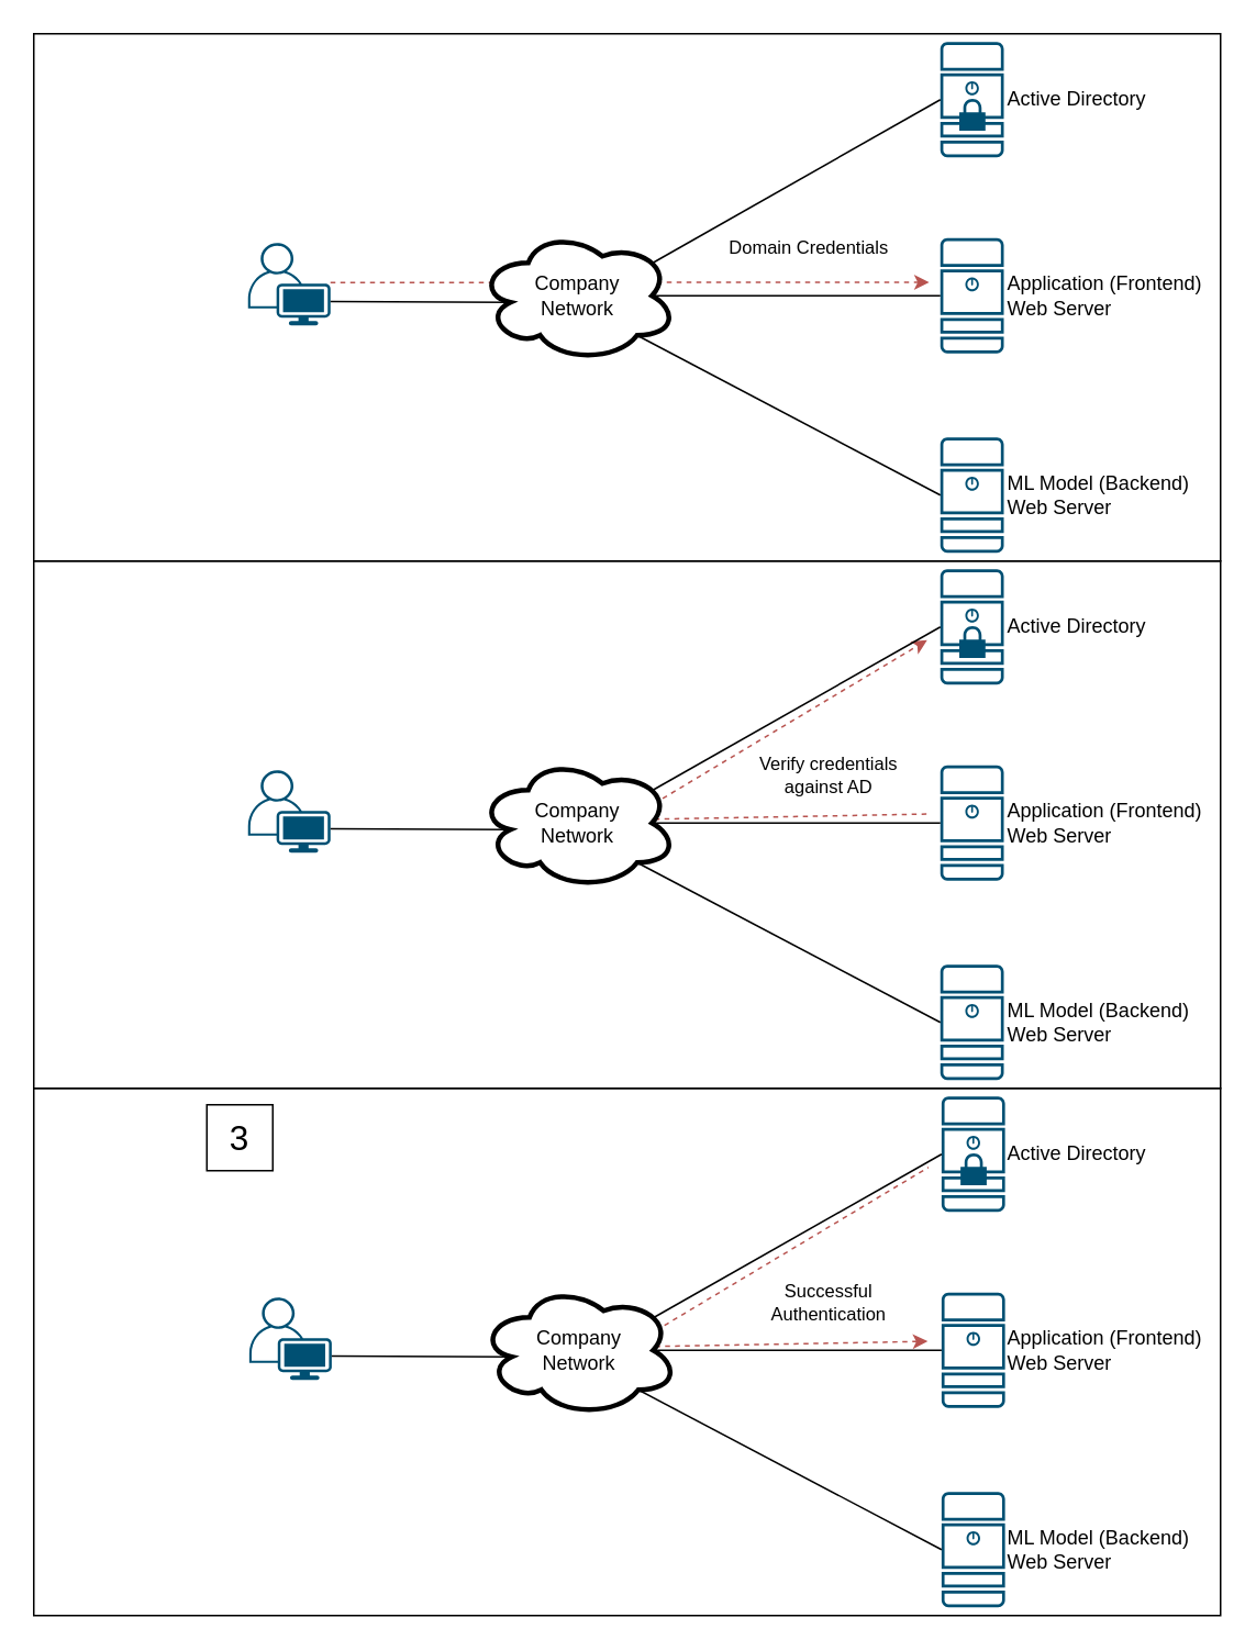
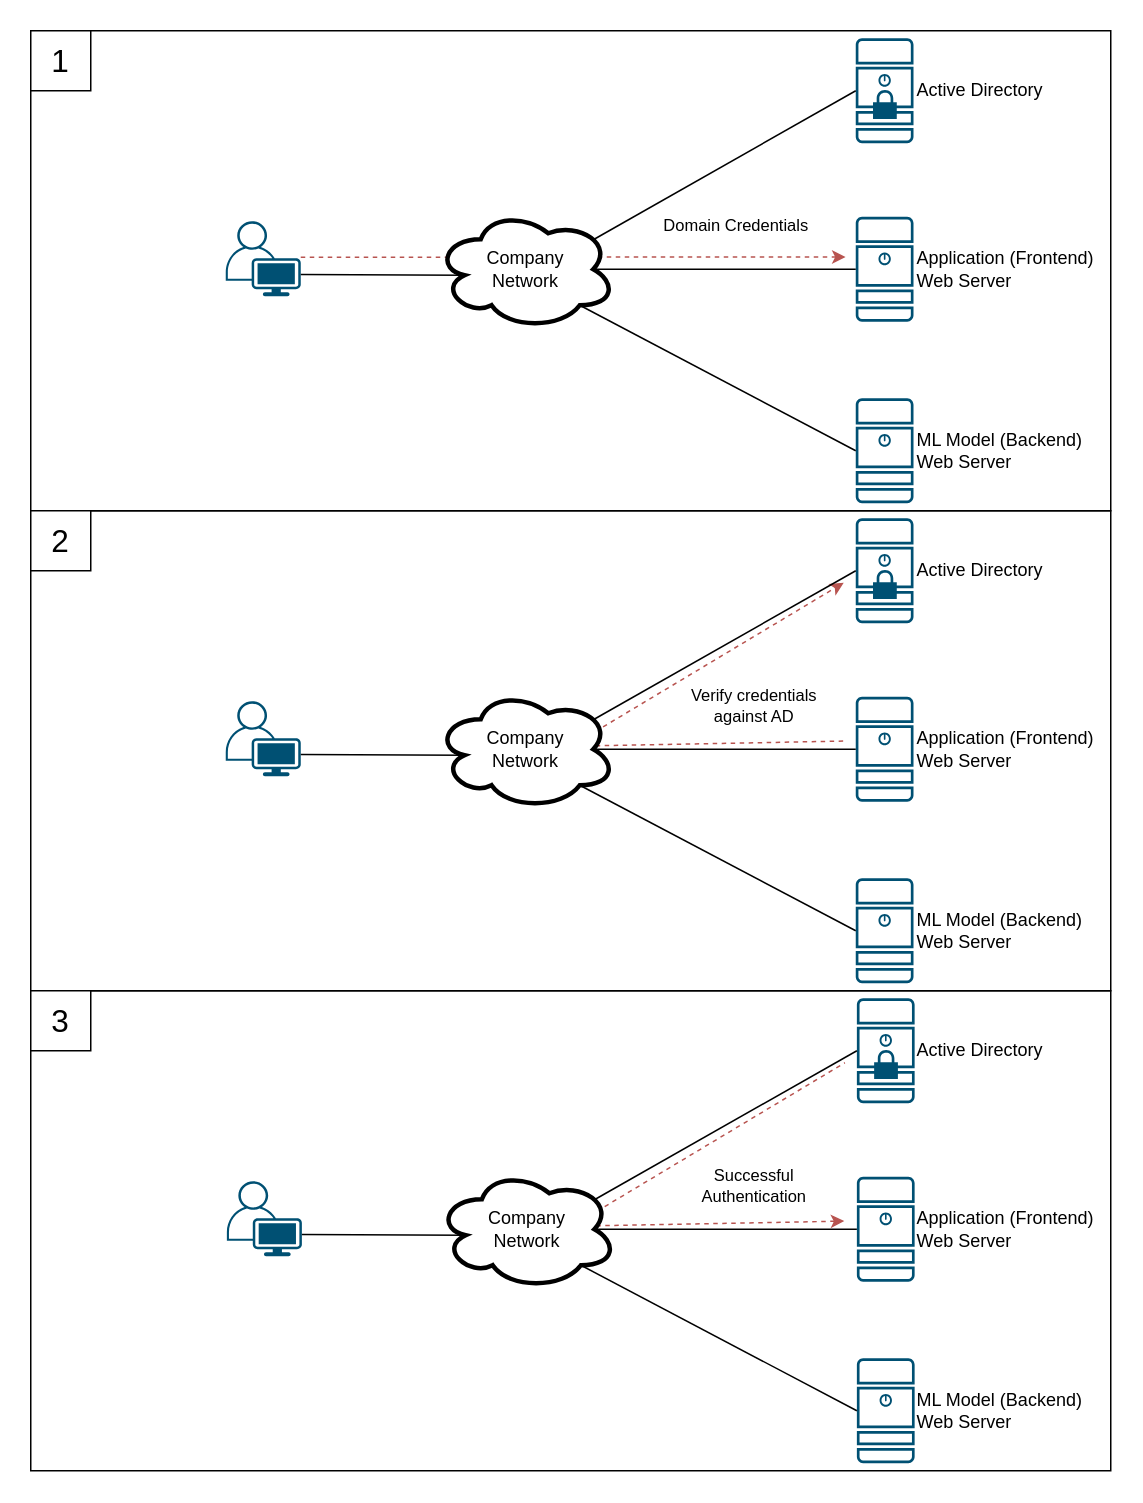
  <mxCell id="0" />
  <mxCell id="1" parent="0" />
  <mxCell id="2" value="" style="rounded=0;whiteSpace=wrap;html=1;" parent="1" vertex="1"><mxGeometry x="20" y="660" width="720" height="320" as="geometry" /></mxCell>
  <mxCell id="3" value="" style="rounded=0;whiteSpace=wrap;html=1;" parent="1" vertex="1"><mxGeometry x="20" y="340" width="720" height="320" as="geometry" /></mxCell>
  <mxCell id="4" value="" style="endArrow=classic;dashed=1;html=1;endFill=1;fillColor=#f8cecc;strokeColor=#b85450;exitX=-0.218;exitY=0.451;exitDx=0;exitDy=0;exitPerimeter=0;" parent="1" edge="1"><mxGeometry width="50" height="50" relative="1" as="geometry"><mxPoint x="561.607" y="493.57" as="sourcePoint" /><mxPoint x="562" y="388" as="targetPoint" /><Array as="points"><mxPoint x="380" y="497" /></Array></mxGeometry></mxCell>
  <mxCell id="5" value="Verify credentials&lt;br&gt;against AD" style="edgeLabel;html=1;align=center;verticalAlign=middle;resizable=0;points=[];" parent="4" vertex="1" connectable="0"><mxGeometry x="0.608" y="2" relative="1" as="geometry"><mxPoint x="6.15" y="44.26" as="offset" /></mxGeometry></mxCell>
  <mxCell id="6" value="" style="rounded=0;whiteSpace=wrap;html=1;" parent="1" vertex="1"><mxGeometry x="20" y="20" width="720" height="320" as="geometry" /></mxCell>
  <mxCell id="7" value="" style="endArrow=classic;dashed=1;html=1;endFill=1;entryX=-0.177;entryY=0.383;entryDx=0;entryDy=0;entryPerimeter=0;fillColor=#f8cecc;strokeColor=#b85450;" parent="1" target="12" edge="1"><mxGeometry width="50" height="50" relative="1" as="geometry"><mxPoint x="200" y="171" as="sourcePoint" /><mxPoint x="560" y="170" as="targetPoint" /></mxGeometry></mxCell>
  <mxCell id="8" value="Domain Credentials" style="edgeLabel;html=1;align=center;verticalAlign=middle;resizable=0;points=[];" parent="7" vertex="1" connectable="0"><mxGeometry x="0.608" y="2" relative="1" as="geometry"><mxPoint x="-2" y="-18.85" as="offset" /></mxGeometry></mxCell>
+ <mxCell id="9" value="&lt;font&gt;&lt;font style=&quot;font-size: 21px&quot;&gt;1&lt;/font&gt;&lt;br&gt;&lt;/font&gt;" style="whiteSpace=wrap;html=1;aspect=fixed;" parent="1" vertex="1"><mxGeometry x="20" y="20" width="40" height="40" as="geometry" /></mxCell>
  <mxCell id="10" value="ML Model (Backend)&lt;br&gt;Web Server" style="points=[[0.015,0.015,0],[0.985,0.015,0],[0.985,0.985,0],[0.015,0.985,0],[0.25,0,0],[0.5,0,0],[0.75,0,0],[1,0.25,0],[1,0.5,0],[1,0.75,0],[0.75,1,0],[0.5,1,0],[0.25,1,0],[0,0.75,0],[0,0.5,0],[0,0.25,0]];verticalLabelPosition=middle;html=1;verticalAlign=middle;aspect=fixed;align=left;pointerEvents=1;shape=mxgraph.cisco19.server;fillColor=#005073;strokeColor=none;labelPosition=right;" parent="1" vertex="1"><mxGeometry x="570" y="265" width="38.5" height="70" as="geometry" /></mxCell>
  <mxCell id="11" value="Active Directory" style="points=[[0.015,0.015,0],[0.985,0.015,0],[0.985,0.985,0],[0.015,0.985,0],[0.25,0,0],[0.5,0,0],[0.75,0,0],[1,0.25,0],[1,0.5,0],[1,0.75,0],[0.75,1,0],[0.5,1,0],[0.25,1,0],[0,0.75,0],[0,0.5,0],[0,0.25,0]];verticalLabelPosition=middle;html=1;verticalAlign=middle;aspect=fixed;align=left;pointerEvents=1;shape=mxgraph.cisco19.secure_server;fillColor=#005073;strokeColor=none;labelPosition=right;" parent="1" vertex="1"><mxGeometry x="570" y="25" width="38.5" height="70" as="geometry" /></mxCell>
  <mxCell id="12" value="Application (Frontend)&lt;br&gt;Web Server" style="points=[[0.015,0.015,0],[0.985,0.015,0],[0.985,0.985,0],[0.015,0.985,0],[0.25,0,0],[0.5,0,0],[0.75,0,0],[1,0.25,0],[1,0.5,0],[1,0.75,0],[0.75,1,0],[0.5,1,0],[0.25,1,0],[0,0.75,0],[0,0.5,0],[0,0.25,0]];verticalLabelPosition=middle;html=1;verticalAlign=middle;aspect=fixed;align=left;pointerEvents=1;shape=mxgraph.cisco19.server;fillColor=#005073;strokeColor=none;labelPosition=right;" parent="1" vertex="1"><mxGeometry x="570" y="144" width="38.5" height="70" as="geometry" /></mxCell>
  <mxCell id="13" value="Company&lt;br&gt;Network" style="ellipse;shape=cloud;whiteSpace=wrap;html=1;strokeWidth=3;fillColor=#FFFFFF;" parent="1" vertex="1"><mxGeometry x="290" y="139" width="120" height="80" as="geometry" /></mxCell>
  <mxCell id="14" value="" style="endArrow=none;html=1;exitX=0.88;exitY=0.25;exitDx=0;exitDy=0;exitPerimeter=0;entryX=0;entryY=0.5;entryDx=0;entryDy=0;entryPerimeter=0;" parent="1" source="13" target="11" edge="1"><mxGeometry width="50" height="50" relative="1" as="geometry"><mxPoint x="530" y="265" as="sourcePoint" /><mxPoint x="580" y="215" as="targetPoint" /></mxGeometry></mxCell>
  <mxCell id="15" value="" style="endArrow=none;html=1;exitX=0;exitY=0.5;exitDx=0;exitDy=0;exitPerimeter=0;entryX=0.875;entryY=0.5;entryDx=0;entryDy=0;entryPerimeter=0;" parent="1" source="12" target="13" edge="1"><mxGeometry width="50" height="50" relative="1" as="geometry"><mxPoint x="270" y="405" as="sourcePoint" /><mxPoint x="320" y="355" as="targetPoint" /></mxGeometry></mxCell>
  <mxCell id="16" value="" style="endArrow=none;html=1;entryX=0;entryY=0.5;entryDx=0;entryDy=0;entryPerimeter=0;exitX=0.8;exitY=0.8;exitDx=0;exitDy=0;exitPerimeter=0;" parent="1" source="13" target="10" edge="1"><mxGeometry width="50" height="50" relative="1" as="geometry"><mxPoint x="430" y="395" as="sourcePoint" /><mxPoint x="480" y="345" as="targetPoint" /></mxGeometry></mxCell>
  <mxCell id="17" value="" style="points=[[0.35,0,0],[0.98,0.51,0],[1,0.71,0],[0.67,1,0],[0,0.795,0],[0,0.65,0]];verticalLabelPosition=bottom;html=1;verticalAlign=top;aspect=fixed;align=center;pointerEvents=1;shape=mxgraph.cisco19.user;fillColor=#005073;strokeColor=none;" parent="1" vertex="1"><mxGeometry x="150" y="147" width="50" height="50" as="geometry" /></mxCell>
  <mxCell id="18" value="" style="endArrow=none;html=1;entryX=0.16;entryY=0.55;entryDx=0;entryDy=0;entryPerimeter=0;exitX=1;exitY=0.71;exitDx=0;exitDy=0;exitPerimeter=0;" parent="1" source="17" target="13" edge="1"><mxGeometry width="50" height="50" relative="1" as="geometry"><mxPoint x="250" y="185" as="sourcePoint" /><mxPoint x="330" y="169" as="targetPoint" /></mxGeometry></mxCell>
  <mxCell id="19" value="ML Model (Backend)&lt;br&gt;Web Server" style="points=[[0.015,0.015,0],[0.985,0.015,0],[0.985,0.985,0],[0.015,0.985,0],[0.25,0,0],[0.5,0,0],[0.75,0,0],[1,0.25,0],[1,0.5,0],[1,0.75,0],[0.75,1,0],[0.5,1,0],[0.25,1,0],[0,0.75,0],[0,0.5,0],[0,0.25,0]];verticalLabelPosition=middle;html=1;verticalAlign=middle;aspect=fixed;align=left;pointerEvents=1;shape=mxgraph.cisco19.server;fillColor=#005073;strokeColor=none;labelPosition=right;" parent="1" vertex="1"><mxGeometry x="570" y="585" width="38.5" height="70" as="geometry" /></mxCell>
  <mxCell id="20" value="Active Directory" style="points=[[0.015,0.015,0],[0.985,0.015,0],[0.985,0.985,0],[0.015,0.985,0],[0.25,0,0],[0.5,0,0],[0.75,0,0],[1,0.25,0],[1,0.5,0],[1,0.75,0],[0.75,1,0],[0.5,1,0],[0.25,1,0],[0,0.75,0],[0,0.5,0],[0,0.25,0]];verticalLabelPosition=middle;html=1;verticalAlign=middle;aspect=fixed;align=left;pointerEvents=1;shape=mxgraph.cisco19.secure_server;fillColor=#005073;strokeColor=none;labelPosition=right;" parent="1" vertex="1"><mxGeometry x="570" y="345" width="38.5" height="70" as="geometry" /></mxCell>
  <mxCell id="21" value="Application (Frontend)&lt;br&gt;Web Server" style="points=[[0.015,0.015,0],[0.985,0.015,0],[0.985,0.985,0],[0.015,0.985,0],[0.25,0,0],[0.5,0,0],[0.75,0,0],[1,0.25,0],[1,0.5,0],[1,0.75,0],[0.75,1,0],[0.5,1,0],[0.25,1,0],[0,0.75,0],[0,0.5,0],[0,0.25,0]];verticalLabelPosition=middle;html=1;verticalAlign=middle;aspect=fixed;align=left;pointerEvents=1;shape=mxgraph.cisco19.server;fillColor=#005073;strokeColor=none;labelPosition=right;" parent="1" vertex="1"><mxGeometry x="570" y="464" width="38.5" height="70" as="geometry" /></mxCell>
  <mxCell id="22" value="Company&lt;br&gt;Network" style="ellipse;shape=cloud;whiteSpace=wrap;html=1;strokeWidth=3;fillColor=#FFFFFF;" parent="1" vertex="1"><mxGeometry x="290" y="459" width="120" height="80" as="geometry" /></mxCell>
  <mxCell id="23" value="" style="endArrow=none;html=1;exitX=0.88;exitY=0.25;exitDx=0;exitDy=0;exitPerimeter=0;entryX=0;entryY=0.5;entryDx=0;entryDy=0;entryPerimeter=0;" parent="1" source="22" target="20" edge="1"><mxGeometry width="50" height="50" relative="1" as="geometry"><mxPoint x="530" y="585" as="sourcePoint" /><mxPoint x="580" y="535" as="targetPoint" /></mxGeometry></mxCell>
  <mxCell id="24" value="" style="endArrow=none;html=1;exitX=0;exitY=0.5;exitDx=0;exitDy=0;exitPerimeter=0;entryX=0.875;entryY=0.5;entryDx=0;entryDy=0;entryPerimeter=0;" parent="1" source="21" target="22" edge="1"><mxGeometry width="50" height="50" relative="1" as="geometry"><mxPoint x="270" y="725" as="sourcePoint" /><mxPoint x="320" y="675" as="targetPoint" /></mxGeometry></mxCell>
  <mxCell id="25" value="" style="endArrow=none;html=1;entryX=0;entryY=0.5;entryDx=0;entryDy=0;entryPerimeter=0;exitX=0.8;exitY=0.8;exitDx=0;exitDy=0;exitPerimeter=0;" parent="1" source="22" target="19" edge="1"><mxGeometry width="50" height="50" relative="1" as="geometry"><mxPoint x="430" y="715" as="sourcePoint" /><mxPoint x="480" y="665" as="targetPoint" /></mxGeometry></mxCell>
  <mxCell id="26" value="" style="points=[[0.35,0,0],[0.98,0.51,0],[1,0.71,0],[0.67,1,0],[0,0.795,0],[0,0.65,0]];verticalLabelPosition=bottom;html=1;verticalAlign=top;aspect=fixed;align=center;pointerEvents=1;shape=mxgraph.cisco19.user;fillColor=#005073;strokeColor=none;" parent="1" vertex="1"><mxGeometry x="150" y="467" width="50" height="50" as="geometry" /></mxCell>
  <mxCell id="27" value="" style="endArrow=none;html=1;entryX=0.16;entryY=0.55;entryDx=0;entryDy=0;entryPerimeter=0;exitX=1;exitY=0.71;exitDx=0;exitDy=0;exitPerimeter=0;" parent="1" source="26" target="22" edge="1"><mxGeometry width="50" height="50" relative="1" as="geometry"><mxPoint x="250" y="505" as="sourcePoint" /><mxPoint x="330" y="489" as="targetPoint" /></mxGeometry></mxCell>
- <mxCell id="29" value="&lt;font&gt;&lt;font style=&quot;font-size: 21px&quot;&gt;3&lt;/font&gt;&lt;br&gt;&lt;/font&gt;" style="whiteSpace=wrap;html=1;aspect=fixed;" parent="1" vertex="1"><mxGeometry x="125" y="670" width="40" height="40" as="geometry" /></mxCell>
+ <mxCell id="28" value="&lt;font&gt;&lt;font style=&quot;font-size: 21px&quot;&gt;2&lt;/font&gt;&lt;br&gt;&lt;/font&gt;" style="whiteSpace=wrap;html=1;aspect=fixed;" parent="1" vertex="1"><mxGeometry x="20" y="340" width="40" height="40" as="geometry" /></mxCell>
+ <mxCell id="29" value="&lt;font&gt;&lt;font style=&quot;font-size: 21px&quot;&gt;3&lt;/font&gt;&lt;br&gt;&lt;/font&gt;" style="whiteSpace=wrap;html=1;aspect=fixed;" parent="1" vertex="1"><mxGeometry x="20" y="660" width="40" height="40" as="geometry" /></mxCell>
  <mxCell id="30" value="" style="endArrow=none;dashed=1;html=1;endFill=0;fillColor=#f8cecc;strokeColor=#b85450;exitX=-0.218;exitY=0.451;exitDx=0;exitDy=0;exitPerimeter=0;startArrow=classic;startFill=1;" parent="1" edge="1"><mxGeometry width="50" height="50" relative="1" as="geometry"><mxPoint x="562.357" y="813.57" as="sourcePoint" /><mxPoint x="562.75" y="708" as="targetPoint" /><Array as="points"><mxPoint x="380.75" y="817" /></Array></mxGeometry></mxCell>
  <mxCell id="31" value="Successful&lt;br&gt;Authentication" style="edgeLabel;html=1;align=center;verticalAlign=middle;resizable=0;points=[];" parent="30" vertex="1" connectable="0"><mxGeometry x="0.608" y="2" relative="1" as="geometry"><mxPoint x="6.15" y="44.26" as="offset" /></mxGeometry></mxCell>
  <mxCell id="32" value="ML Model (Backend)&lt;br&gt;Web Server" style="points=[[0.015,0.015,0],[0.985,0.015,0],[0.985,0.985,0],[0.015,0.985,0],[0.25,0,0],[0.5,0,0],[0.75,0,0],[1,0.25,0],[1,0.5,0],[1,0.75,0],[0.75,1,0],[0.5,1,0],[0.25,1,0],[0,0.75,0],[0,0.5,0],[0,0.25,0]];verticalLabelPosition=middle;html=1;verticalAlign=middle;aspect=fixed;align=left;pointerEvents=1;shape=mxgraph.cisco19.server;fillColor=#005073;strokeColor=none;labelPosition=right;" parent="1" vertex="1"><mxGeometry x="570.75" y="905" width="38.5" height="70" as="geometry" /></mxCell>
  <mxCell id="33" value="Active Directory" style="points=[[0.015,0.015,0],[0.985,0.015,0],[0.985,0.985,0],[0.015,0.985,0],[0.25,0,0],[0.5,0,0],[0.75,0,0],[1,0.25,0],[1,0.5,0],[1,0.75,0],[0.75,1,0],[0.5,1,0],[0.25,1,0],[0,0.75,0],[0,0.5,0],[0,0.25,0]];verticalLabelPosition=middle;html=1;verticalAlign=middle;aspect=fixed;align=left;pointerEvents=1;shape=mxgraph.cisco19.secure_server;fillColor=#005073;strokeColor=none;labelPosition=right;" parent="1" vertex="1"><mxGeometry x="570.75" y="665" width="38.5" height="70" as="geometry" /></mxCell>
  <mxCell id="34" value="Application (Frontend)&lt;br&gt;Web Server" style="points=[[0.015,0.015,0],[0.985,0.015,0],[0.985,0.985,0],[0.015,0.985,0],[0.25,0,0],[0.5,0,0],[0.75,0,0],[1,0.25,0],[1,0.5,0],[1,0.75,0],[0.75,1,0],[0.5,1,0],[0.25,1,0],[0,0.75,0],[0,0.5,0],[0,0.25,0]];verticalLabelPosition=middle;html=1;verticalAlign=middle;aspect=fixed;align=left;pointerEvents=1;shape=mxgraph.cisco19.server;fillColor=#005073;strokeColor=none;labelPosition=right;" parent="1" vertex="1"><mxGeometry x="570.75" y="784" width="38.5" height="70" as="geometry" /></mxCell>
  <mxCell id="35" value="Company&lt;br&gt;Network" style="ellipse;shape=cloud;whiteSpace=wrap;html=1;strokeWidth=3;fillColor=#FFFFFF;" parent="1" vertex="1"><mxGeometry x="290.75" y="779" width="120" height="80" as="geometry" /></mxCell>
  <mxCell id="36" value="" style="endArrow=none;html=1;exitX=0.88;exitY=0.25;exitDx=0;exitDy=0;exitPerimeter=0;entryX=0;entryY=0.5;entryDx=0;entryDy=0;entryPerimeter=0;" parent="1" source="35" target="33" edge="1"><mxGeometry width="50" height="50" relative="1" as="geometry"><mxPoint x="530.75" y="905" as="sourcePoint" /><mxPoint x="580.75" y="855" as="targetPoint" /></mxGeometry></mxCell>
  <mxCell id="37" value="" style="endArrow=none;html=1;exitX=0;exitY=0.5;exitDx=0;exitDy=0;exitPerimeter=0;entryX=0.875;entryY=0.5;entryDx=0;entryDy=0;entryPerimeter=0;" parent="1" source="34" target="35" edge="1"><mxGeometry width="50" height="50" relative="1" as="geometry"><mxPoint x="270.75" y="1045" as="sourcePoint" /><mxPoint x="320.75" y="995" as="targetPoint" /></mxGeometry></mxCell>
  <mxCell id="38" value="" style="endArrow=none;html=1;entryX=0;entryY=0.5;entryDx=0;entryDy=0;entryPerimeter=0;exitX=0.8;exitY=0.8;exitDx=0;exitDy=0;exitPerimeter=0;" parent="1" source="35" target="32" edge="1"><mxGeometry width="50" height="50" relative="1" as="geometry"><mxPoint x="430.75" y="1035" as="sourcePoint" /><mxPoint x="480.75" y="985" as="targetPoint" /></mxGeometry></mxCell>
  <mxCell id="39" value="" style="points=[[0.35,0,0],[0.98,0.51,0],[1,0.71,0],[0.67,1,0],[0,0.795,0],[0,0.65,0]];verticalLabelPosition=bottom;html=1;verticalAlign=top;aspect=fixed;align=center;pointerEvents=1;shape=mxgraph.cisco19.user;fillColor=#005073;strokeColor=none;" parent="1" vertex="1"><mxGeometry x="150.75" y="787" width="50" height="50" as="geometry" /></mxCell>
  <mxCell id="40" value="" style="endArrow=none;html=1;entryX=0.16;entryY=0.55;entryDx=0;entryDy=0;entryPerimeter=0;exitX=1;exitY=0.71;exitDx=0;exitDy=0;exitPerimeter=0;" parent="1" source="39" target="35" edge="1"><mxGeometry width="50" height="50" relative="1" as="geometry"><mxPoint x="250.75" y="825" as="sourcePoint" /><mxPoint x="330.75" y="809" as="targetPoint" /></mxGeometry></mxCell>
